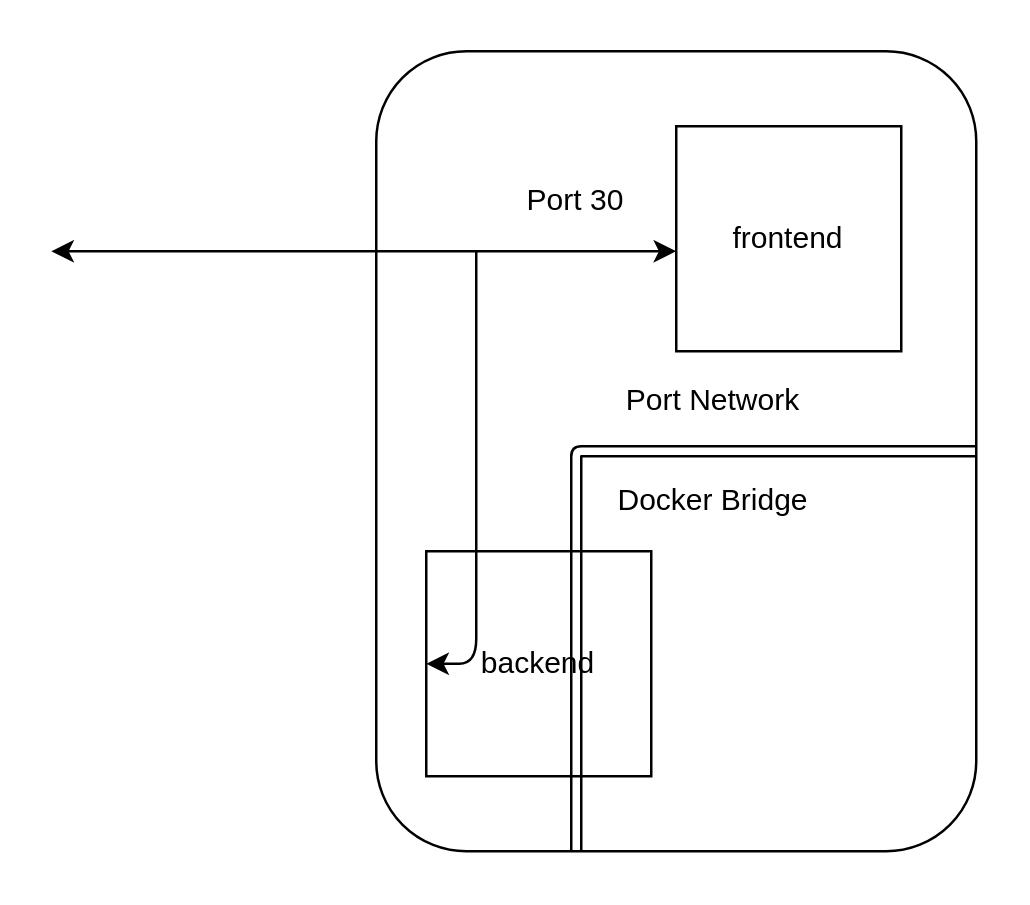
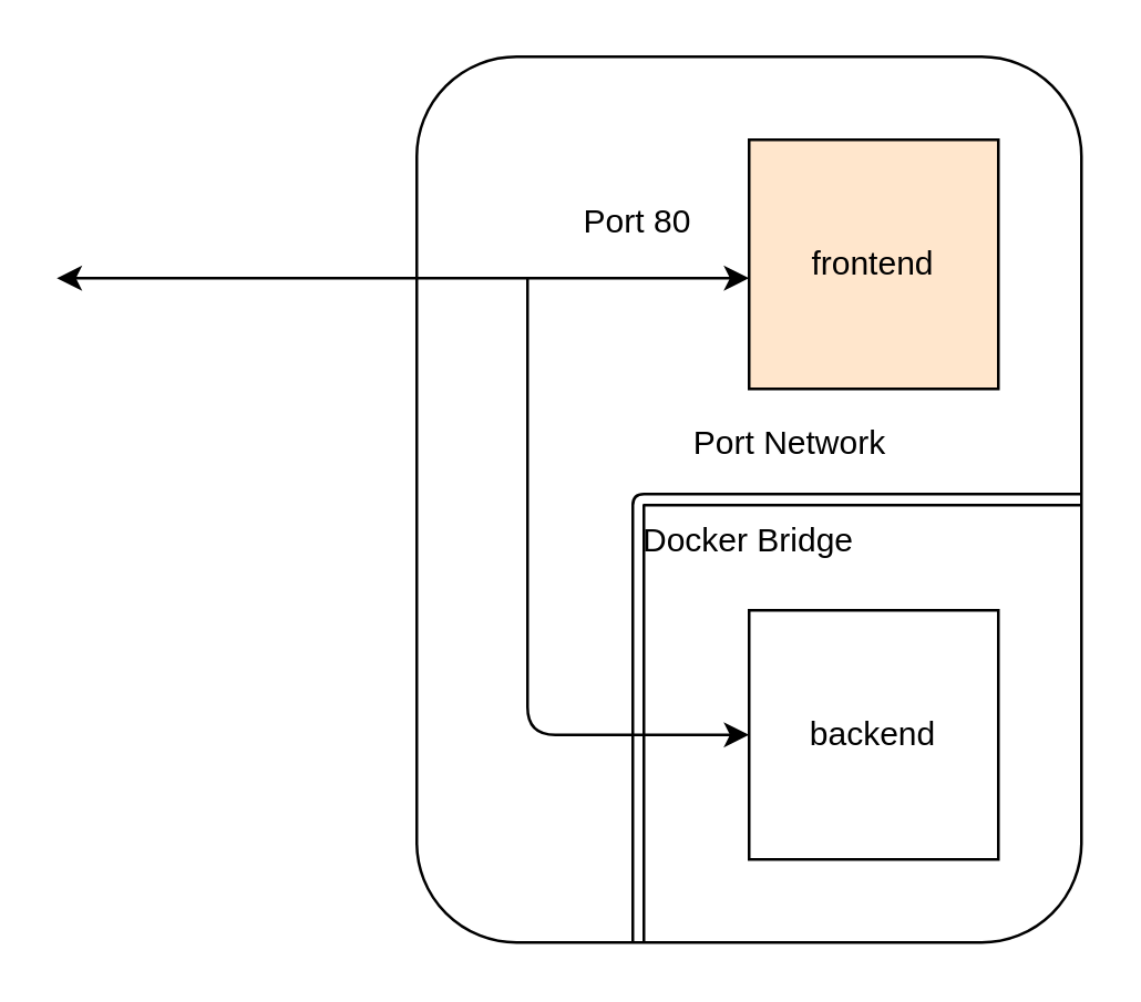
  <mxCell id="0" />
  <mxCell id="1" parent="0" />
  <mxCell id="2" value="" style="rounded=1;whiteSpace=wrap;html=1;" vertex="1" parent="1"><mxGeometry x="150" y="20" width="240" height="320" as="geometry" /></mxCell>
- <mxCell id="3" value="frontend" style="whiteSpace=wrap;html=1;aspect=fixed;" vertex="1" parent="1"><mxGeometry x="270" y="50" width="90" height="90" as="geometry" /></mxCell>
- <mxCell id="4" value="&lt;div&gt;backend&lt;/div&gt;" style="whiteSpace=wrap;html=1;aspect=fixed;" vertex="1" parent="1"><mxGeometry x="170" y="220" width="90" height="90" as="geometry" /></mxCell>
+ <mxCell id="3" value="frontend" style="whiteSpace=wrap;html=1;aspect=fixed;fillColor=#ffe6cc;" vertex="1" parent="1"><mxGeometry x="270" y="50" width="90" height="90" as="geometry" /></mxCell>
+ <mxCell id="4" value="&lt;div&gt;backend&lt;/div&gt;" style="whiteSpace=wrap;html=1;aspect=fixed;" vertex="1" parent="1"><mxGeometry x="270" y="220" width="90" height="90" as="geometry" /></mxCell>
  <mxCell id="5" value="" style="shape=link;html=1;" edge="1" parent="1"><mxGeometry width="50" height="50" relative="1" as="geometry"><mxPoint x="230" y="340" as="sourcePoint" /><mxPoint x="390" y="180" as="targetPoint" /><Array as="points"><mxPoint x="230" y="180" /></Array></mxGeometry></mxCell>
- <mxCell id="6" value="Docker Bridge" style="text;html=1;strokeColor=none;fillColor=none;align=center;verticalAlign=middle;whiteSpace=wrap;rounded=0;" vertex="1" parent="1"><mxGeometry x="240" y="190" width="90" height="20" as="geometry" /></mxCell>
+ <mxCell id="6" value="Docker Bridge" style="text;html=1;strokeColor=none;fillColor=none;align=center;verticalAlign=middle;whiteSpace=wrap;rounded=0;" vertex="1" parent="1"><mxGeometry x="225" y="185" width="90" height="20" as="geometry" /></mxCell>
  <mxCell id="7" value="Port Network" style="text;html=1;strokeColor=none;fillColor=none;align=center;verticalAlign=middle;whiteSpace=wrap;rounded=0;" vertex="1" parent="1"><mxGeometry x="245" y="150" width="80" height="20" as="geometry" /></mxCell>
  <mxCell id="8" value="" style="endArrow=classic;startArrow=classic;html=1;" edge="1" parent="1"><mxGeometry width="50" height="50" relative="1" as="geometry"><mxPoint x="270" y="100" as="sourcePoint" /><mxPoint x="20" y="100" as="targetPoint" /><Array as="points"><mxPoint x="130" y="100" /></Array></mxGeometry></mxCell>
  <mxCell id="9" value="" style="endArrow=classic;html=1;entryX=0;entryY=0.5;entryDx=0;entryDy=0;" edge="1" parent="1" target="4"><mxGeometry width="50" height="50" relative="1" as="geometry"><mxPoint x="190" y="100" as="sourcePoint" /><mxPoint x="60" y="360" as="targetPoint" /><Array as="points"><mxPoint x="190" y="265" /></Array></mxGeometry></mxCell>
- <mxCell id="10" value="Port 30" style="text;html=1;strokeColor=none;fillColor=none;align=center;verticalAlign=middle;whiteSpace=wrap;rounded=0;" vertex="1" parent="1"><mxGeometry x="190" y="70" width="80" height="20" as="geometry" /></mxCell>
+ <mxCell id="10" value="Port 80" style="text;html=1;strokeColor=none;fillColor=none;align=center;verticalAlign=middle;whiteSpace=wrap;rounded=0;" vertex="1" parent="1"><mxGeometry x="190" y="70" width="80" height="20" as="geometry" /></mxCell>
